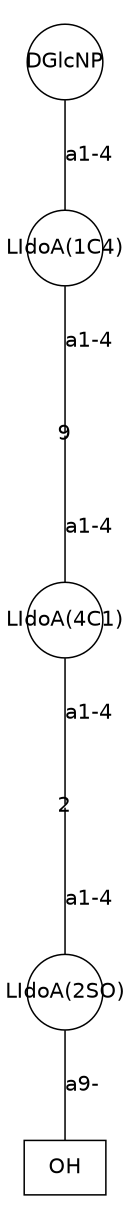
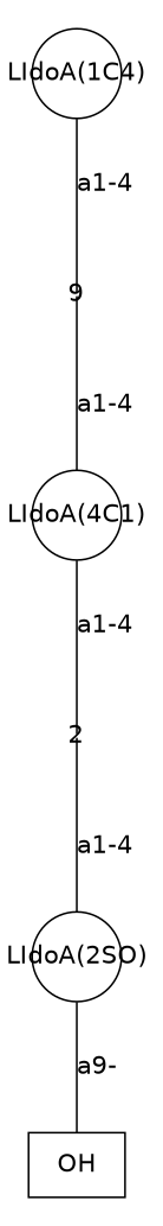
  graph {
    nodesep=0.05
    rankdir=TB
    ranksep=0.8
    splines=false
    node [fixedsize=true fontname=DejaVuSans labelfontsize=12 scale=true shape=circle]
    edge [fontname=DejaVuSans headclip=true labelangle=320.0 labeldistance=1.2 labelfontsize=12 tailclip=true]
    n1 [label=OH shape=box]
    n2 [height=0.7 label="LIdoA(2SO)"]
    2 [height=0.7 shape=none]
    n4 [height=0.7 label="LIdoA(4C1)"]
    n5 [height=0.7 label=9 shape=none]
    n6 [height=0.7 label="LIdoA(1C4)"]
-   n7 [height=0.7 label=DGlcNP]
    n2 -- n1 [label="a9-"]
    2 -- n2 [label="a1-4" tailclip=false]
    n4 -- 2 [headclip=false label="a1-4"]
    n5 -- n4 [label="a1-4" tailclip=false]
    n6 -- n5 [headclip=false label="a1-4"]
-   n7 -- n6 [label="a1-4"]
  }
